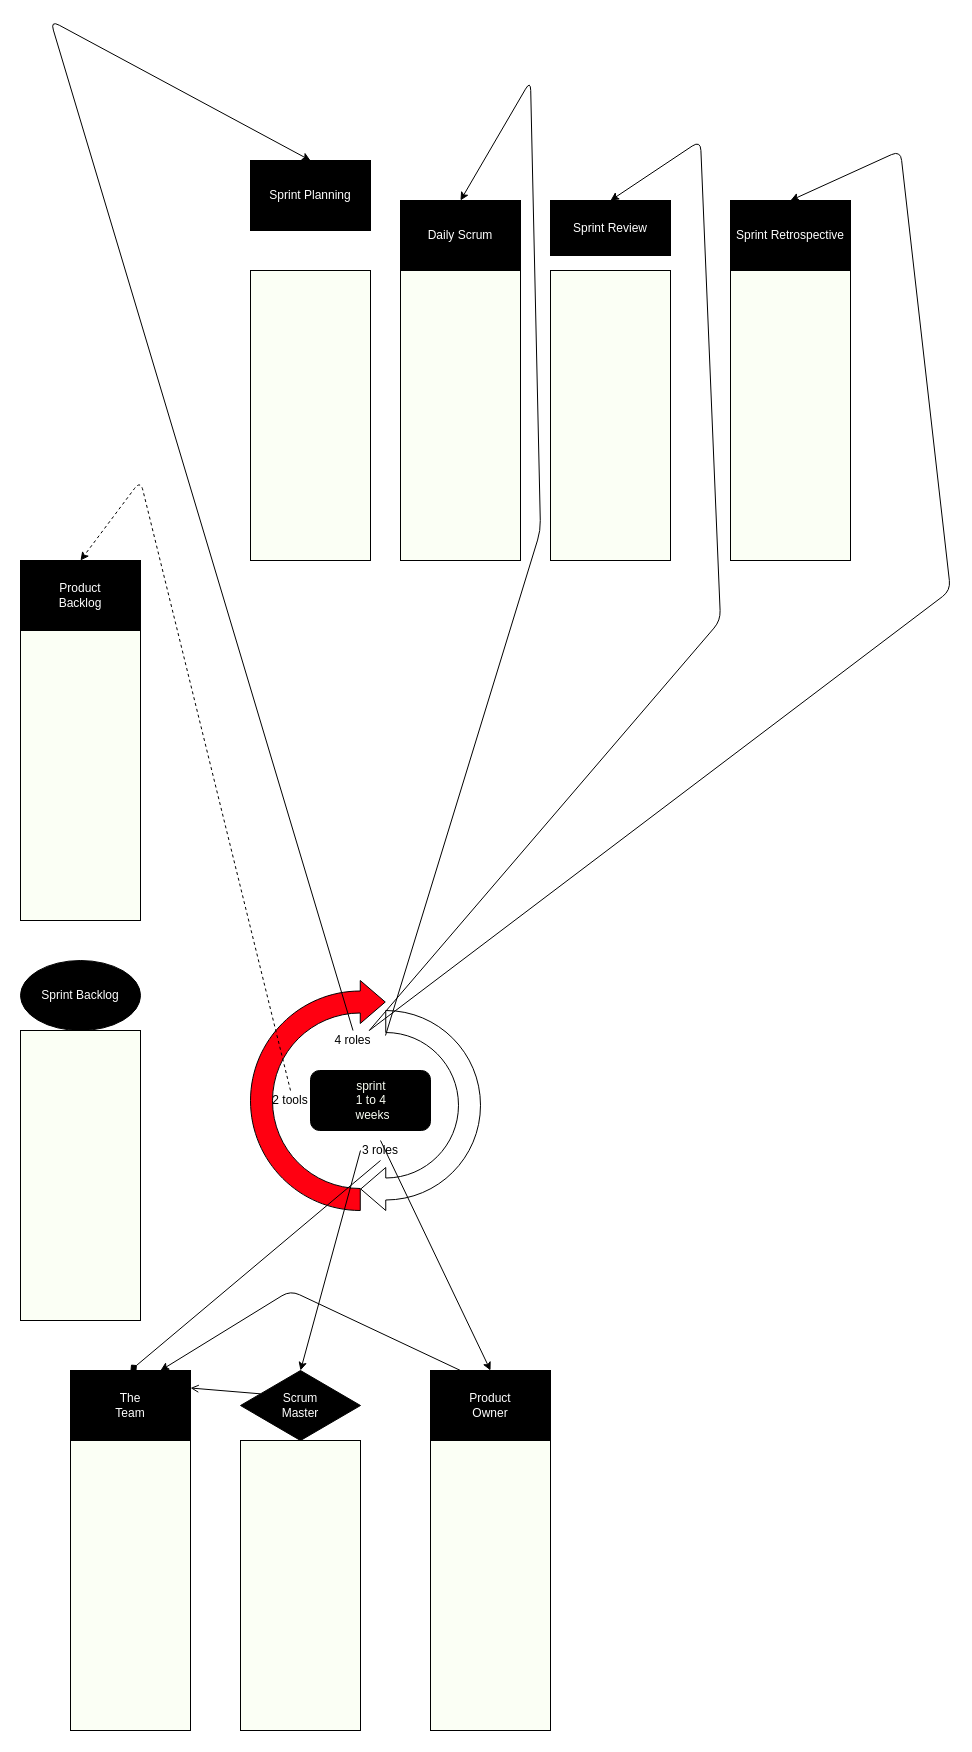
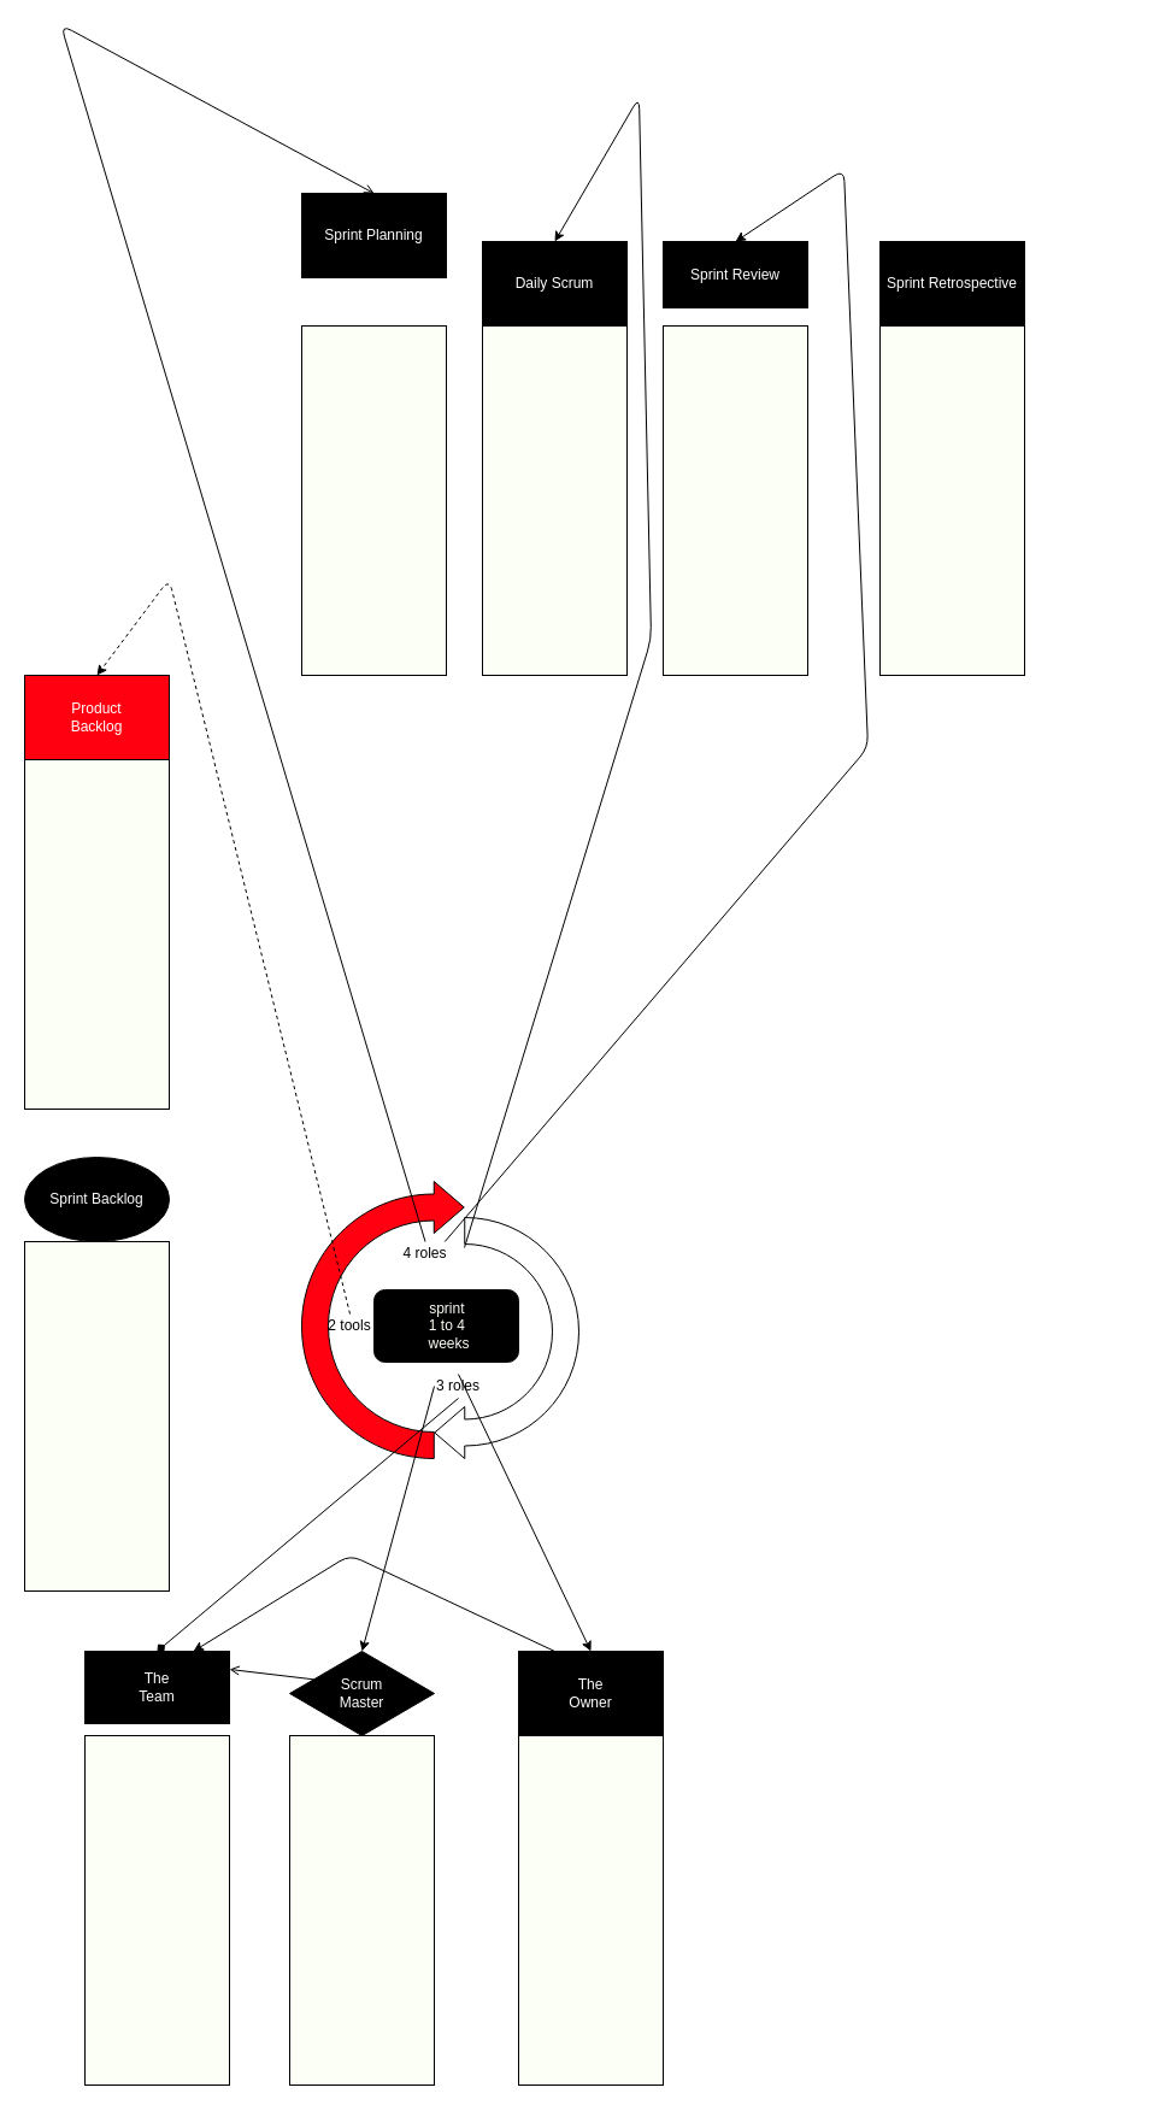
  <mxCell id="0" />
  <mxCell id="1" parent="0" />
  <mxCell id="2" value="" style="html=1;shadow=0;dashed=0;align=center;verticalAlign=middle;shape=mxgraph.arrows2.uTurnArrow;dy=11;arrowHead=43;dx2=25;fillColor=#FF0011;" vertex="1" parent="1"><mxGeometry x="250" y="980" width="100" height="230" as="geometry" /></mxCell>
  <mxCell id="3" value="" style="html=1;shadow=0;dashed=0;align=center;verticalAlign=middle;shape=mxgraph.arrows2.uTurnArrow;dy=11;arrowHead=43;dx2=25;rotation=-180;fillColor=#FFFFFF;" vertex="1" parent="1"><mxGeometry x="400" y="1010" width="80" height="200" as="geometry" /></mxCell>
  <mxCell id="4" value="" style="rounded=1;whiteSpace=wrap;html=1;fillColor=#000000;" vertex="1" parent="1"><mxGeometry x="310" y="1070" width="120" height="60" as="geometry" /></mxCell>
  <mxCell id="5" value="&lt;font color=&quot;#fbfff5&quot;&gt;sprint&amp;nbsp;&lt;br&gt;1 to 4&amp;nbsp; weeks&lt;/font&gt;" style="text;html=1;strokeColor=none;fillColor=none;align=center;verticalAlign=middle;whiteSpace=wrap;rounded=0;" vertex="1" parent="1"><mxGeometry x="345" y="1090" width="55" height="20" as="geometry" /></mxCell>
  <mxCell id="6" value="2 tools" style="text;html=1;strokeColor=none;fillColor=none;align=center;verticalAlign=middle;whiteSpace=wrap;rounded=0;" vertex="1" parent="1"><mxGeometry x="270" y="1090" width="40" height="20" as="geometry" /></mxCell>
  <mxCell id="7" value="3 roles" style="text;html=1;strokeColor=none;fillColor=none;align=center;verticalAlign=middle;whiteSpace=wrap;rounded=0;" vertex="1" parent="1"><mxGeometry x="360" y="1140" width="40" height="20" as="geometry" /></mxCell>
  <mxCell id="8" value="4 roles" style="text;html=1;strokeColor=none;fillColor=none;align=center;verticalAlign=middle;whiteSpace=wrap;rounded=0;" vertex="1" parent="1"><mxGeometry x="320" y="1030" width="65" height="20" as="geometry" /></mxCell>
  <mxCell id="9" value="&lt;font color=&quot;#ffffff&quot;&gt;Sprint Backlog&lt;/font&gt;" style="ellipse;whiteSpace=wrap;html=1;fillColor=#000000;" vertex="1" parent="1"><mxGeometry x="20" y="960" width="120" height="70" as="geometry" /></mxCell>
  <mxCell id="10" value="" style="rounded=0;whiteSpace=wrap;html=1;fillColor=#FBFFF5;" vertex="1" parent="1"><mxGeometry x="20" y="1030" width="120" height="290" as="geometry" /></mxCell>
- <mxCell id="11" value="&lt;font color=&quot;#ffffff&quot;&gt;Product&lt;br&gt;Backlog&lt;br&gt;&lt;/font&gt;" style="rounded=0;whiteSpace=wrap;html=1;fillColor=#000000;" vertex="1" parent="1"><mxGeometry x="20" y="560" width="120" height="70" as="geometry" /></mxCell>
+ <mxCell id="11" value="&lt;font color=&quot;#ffffff&quot;&gt;Product&lt;br&gt;Backlog&lt;br&gt;&lt;/font&gt;" style="rounded=0;whiteSpace=wrap;html=1;fillColor=#ff0011;" vertex="1" parent="1"><mxGeometry x="20" y="560" width="120" height="70" as="geometry" /></mxCell>
  <mxCell id="12" value="" style="rounded=0;whiteSpace=wrap;html=1;fillColor=#FBFFF5;" vertex="1" parent="1"><mxGeometry x="20" y="630" width="120" height="290" as="geometry" /></mxCell>
- <mxCell id="13" value="&lt;font color=&quot;#ffffff&quot;&gt;The&lt;br&gt;Team&lt;br&gt;&lt;/font&gt;" style="rounded=0;whiteSpace=wrap;html=1;fillColor=#000000;" vertex="1" parent="1"><mxGeometry x="70" y="1370" width="120" height="70" as="geometry" /></mxCell>
+ <mxCell id="13" value="&lt;font color=&quot;#ffffff&quot;&gt;The&lt;br&gt;Team&lt;br&gt;&lt;/font&gt;" style="rounded=0;whiteSpace=wrap;html=1;fillColor=#000000;" vertex="1" parent="1"><mxGeometry x="70" y="1370" width="120" height="60" as="geometry" /></mxCell>
  <mxCell id="14" value="" style="rounded=0;whiteSpace=wrap;html=1;fillColor=#FBFFF5;" vertex="1" parent="1"><mxGeometry x="70" y="1440" width="120" height="290" as="geometry" /></mxCell>
  <mxCell id="15" value="&lt;font color=&quot;#ffffff&quot;&gt;Scrum&lt;br&gt;Master&lt;br&gt;&lt;/font&gt;" style="rhombus;whiteSpace=wrap;html=1;fillColor=#000000;" vertex="1" parent="1"><mxGeometry x="240" y="1370" width="120" height="70" as="geometry" /></mxCell>
  <mxCell id="16" value="" style="rounded=0;whiteSpace=wrap;html=1;fillColor=#FBFFF5;" vertex="1" parent="1"><mxGeometry x="240" y="1440" width="120" height="290" as="geometry" /></mxCell>
- <mxCell id="17" value="&lt;font color=&quot;#ffffff&quot;&gt;Product&lt;br&gt;Owner&lt;br&gt;&lt;/font&gt;" style="rounded=0;whiteSpace=wrap;html=1;fillColor=#000000;" vertex="1" parent="1"><mxGeometry x="430" y="1370" width="120" height="70" as="geometry" /></mxCell>
+ <mxCell id="17" value="&lt;font color=&quot;#ffffff&quot;&gt;The&lt;br&gt;Owner&lt;br&gt;&lt;/font&gt;" style="rounded=0;whiteSpace=wrap;html=1;fillColor=#000000;" vertex="1" parent="1"><mxGeometry x="430" y="1370" width="120" height="70" as="geometry" /></mxCell>
  <mxCell id="18" value="" style="rounded=0;whiteSpace=wrap;html=1;fillColor=#FBFFF5;" vertex="1" parent="1"><mxGeometry x="430" y="1440" width="120" height="290" as="geometry" /></mxCell>
  <mxCell id="19" value="&lt;font color=&quot;#ffffff&quot;&gt;Sprint Planning&lt;/font&gt;" style="rounded=0;whiteSpace=wrap;html=1;fillColor=#000000;" vertex="1" parent="1"><mxGeometry x="250" y="160" width="120" height="70" as="geometry" /></mxCell>
  <mxCell id="20" value="" style="rounded=0;whiteSpace=wrap;html=1;fillColor=#FBFFF5;" vertex="1" parent="1"><mxGeometry x="250" y="270" width="120" height="290" as="geometry" /></mxCell>
  <mxCell id="21" value="&lt;font color=&quot;#ffffff&quot;&gt;Daily Scrum&lt;/font&gt;" style="rounded=0;whiteSpace=wrap;html=1;fillColor=#000000;" vertex="1" parent="1"><mxGeometry x="400" y="200" width="120" height="70" as="geometry" /></mxCell>
  <mxCell id="22" value="" style="rounded=0;whiteSpace=wrap;html=1;fillColor=#FBFFF5;" vertex="1" parent="1"><mxGeometry x="400" y="270" width="120" height="290" as="geometry" /></mxCell>
  <mxCell id="23" value="&lt;font color=&quot;#ffffff&quot;&gt;Sprint Review&lt;/font&gt;" style="rounded=0;whiteSpace=wrap;html=1;fillColor=#000000;" vertex="1" parent="1"><mxGeometry x="550" y="200" width="120" height="55" as="geometry" /></mxCell>
  <mxCell id="24" value="" style="rounded=0;whiteSpace=wrap;html=1;fillColor=#FBFFF5;" vertex="1" parent="1"><mxGeometry x="550" y="270" width="120" height="290" as="geometry" /></mxCell>
  <mxCell id="25" value="&lt;font color=&quot;#ffffff&quot;&gt;Sprint Retrospective&lt;/font&gt;" style="rounded=0;whiteSpace=wrap;html=1;fillColor=#000000;" vertex="1" parent="1"><mxGeometry x="730" y="200" width="120" height="70" as="geometry" /></mxCell>
  <mxCell id="26" value="" style="rounded=0;whiteSpace=wrap;html=1;fillColor=#FBFFF5;" vertex="1" parent="1"><mxGeometry x="730" y="270" width="120" height="290" as="geometry" /></mxCell>
- <mxCell id="27" value="" style="endArrow=classic;html=1;exitX=0.5;exitY=0;exitDx=0;exitDy=0;entryX=0.5;entryY=0;entryDx=0;entryDy=0;" edge="1" parent="1" source="8" target="19"><mxGeometry width="50" height="50" relative="1" as="geometry"><mxPoint x="370" y="910" as="sourcePoint" /><mxPoint x="120" y="150" as="targetPoint" /><Array as="points"><mxPoint x="50" y="20" /></Array></mxGeometry></mxCell>
+ <mxCell id="27" value="" style="endArrow=open;html=1;exitX=0.5;exitY=0;exitDx=0;exitDy=0;entryX=0.5;entryY=0;entryDx=0;entryDy=0;" edge="1" parent="1" source="8" target="19"><mxGeometry width="50" height="50" relative="1" as="geometry"><mxPoint x="370" y="910" as="sourcePoint" /><mxPoint x="120" y="150" as="targetPoint" /><Array as="points"><mxPoint x="50" y="20" /></Array></mxGeometry></mxCell>
  <mxCell id="28" value="" style="endArrow=classic;html=1;exitX=1;exitY=0.25;exitDx=0;exitDy=0;entryX=0.5;entryY=0;entryDx=0;entryDy=0;" edge="1" parent="1" source="8" target="21"><mxGeometry width="50" height="50" relative="1" as="geometry"><mxPoint x="370" y="1240" as="sourcePoint" /><mxPoint x="420" y="1190" as="targetPoint" /><Array as="points"><mxPoint x="540" y="530" /><mxPoint x="530" y="80" /></Array></mxGeometry></mxCell>
  <mxCell id="29" value="" style="endArrow=classic;html=1;exitX=0.75;exitY=0;exitDx=0;exitDy=0;entryX=0.5;entryY=0;entryDx=0;entryDy=0;" edge="1" parent="1" source="8" target="23"><mxGeometry width="50" height="50" relative="1" as="geometry"><mxPoint x="370" y="910" as="sourcePoint" /><mxPoint x="420" y="860" as="targetPoint" /><Array as="points"><mxPoint x="720" y="620" /><mxPoint x="700" y="140" /></Array></mxGeometry></mxCell>
- <mxCell id="30" value="" style="endArrow=classic;html=1;exitX=0.75;exitY=0;exitDx=0;exitDy=0;entryX=0.5;entryY=0;entryDx=0;entryDy=0;" edge="1" parent="1" source="8" target="25"><mxGeometry width="50" height="50" relative="1" as="geometry"><mxPoint x="370" y="1230" as="sourcePoint" /><mxPoint x="420" y="1180" as="targetPoint" /><Array as="points"><mxPoint x="950" y="590" /><mxPoint x="900" y="150" /></Array></mxGeometry></mxCell>
  <mxCell id="31" value="" style="endArrow=classic;html=1;exitX=0.5;exitY=0;exitDx=0;exitDy=0;entryX=0.5;entryY=0;entryDx=0;entryDy=0;dashed=1;" edge="1" parent="1" source="6" target="11"><mxGeometry width="50" height="50" relative="1" as="geometry"><mxPoint x="370" y="1060" as="sourcePoint" /><mxPoint x="420" y="1010" as="targetPoint" /><Array as="points"><mxPoint x="140" y="480" /></Array></mxGeometry></mxCell>
  <mxCell id="32" value="" style="endArrow=diamond;html=1;exitX=0.5;exitY=1;exitDx=0;exitDy=0;entryX=0.5;entryY=0;entryDx=0;entryDy=0;" edge="1" parent="1" source="7" target="13"><mxGeometry width="50" height="50" relative="1" as="geometry"><mxPoint x="370" y="1390" as="sourcePoint" /><mxPoint x="420" y="1340" as="targetPoint" /></mxGeometry></mxCell>
  <mxCell id="33" value="" style="endArrow=classic;html=1;exitX=0;exitY=0.5;exitDx=0;exitDy=0;entryX=0.5;entryY=0;entryDx=0;entryDy=0;" edge="1" parent="1" source="7" target="15"><mxGeometry width="50" height="50" relative="1" as="geometry"><mxPoint x="370" y="1390" as="sourcePoint" /><mxPoint x="420" y="1340" as="targetPoint" /></mxGeometry></mxCell>
  <mxCell id="34" value="" style="endArrow=classic;html=1;exitX=0.5;exitY=0;exitDx=0;exitDy=0;entryX=0.5;entryY=0;entryDx=0;entryDy=0;" edge="1" parent="1" source="7" target="17"><mxGeometry width="50" height="50" relative="1" as="geometry"><mxPoint x="370" y="1390" as="sourcePoint" /><mxPoint x="420" y="1340" as="targetPoint" /></mxGeometry></mxCell>
  <mxCell id="35" value="" style="endArrow=classic;html=1;exitX=0.25;exitY=0;exitDx=0;exitDy=0;entryX=0.75;entryY=0;entryDx=0;entryDy=0;" edge="1" parent="1" source="17" target="13"><mxGeometry width="50" height="50" relative="1" as="geometry"><mxPoint x="370" y="1390" as="sourcePoint" /><mxPoint x="420" y="1340" as="targetPoint" /><Array as="points"><mxPoint x="290" y="1290" /></Array></mxGeometry></mxCell>
  <mxCell id="36" value="" style="endArrow=open;html=1;exitX=0;exitY=0.25;exitDx=0;exitDy=0;entryX=1;entryY=0.25;entryDx=0;entryDy=0;" edge="1" parent="1" source="15" target="13"><mxGeometry width="50" height="50" relative="1" as="geometry"><mxPoint x="370" y="1390" as="sourcePoint" /><mxPoint x="420" y="1340" as="targetPoint" /><Array as="points" /></mxGeometry></mxCell>
